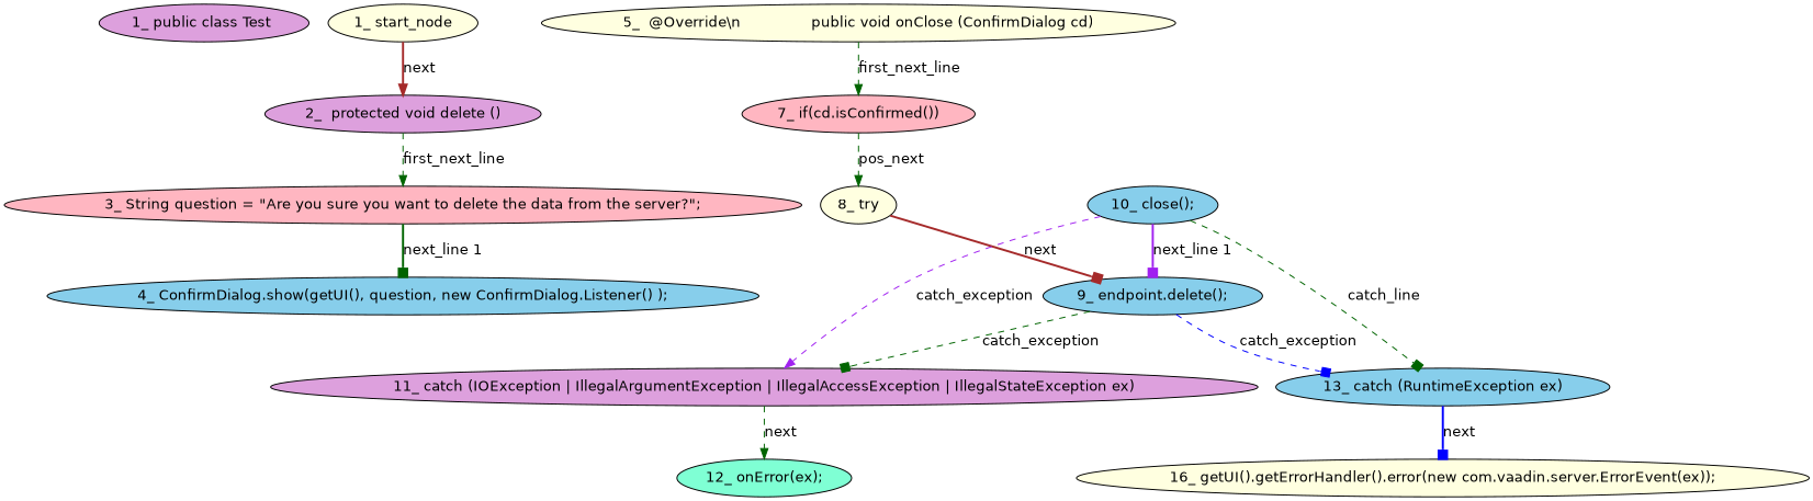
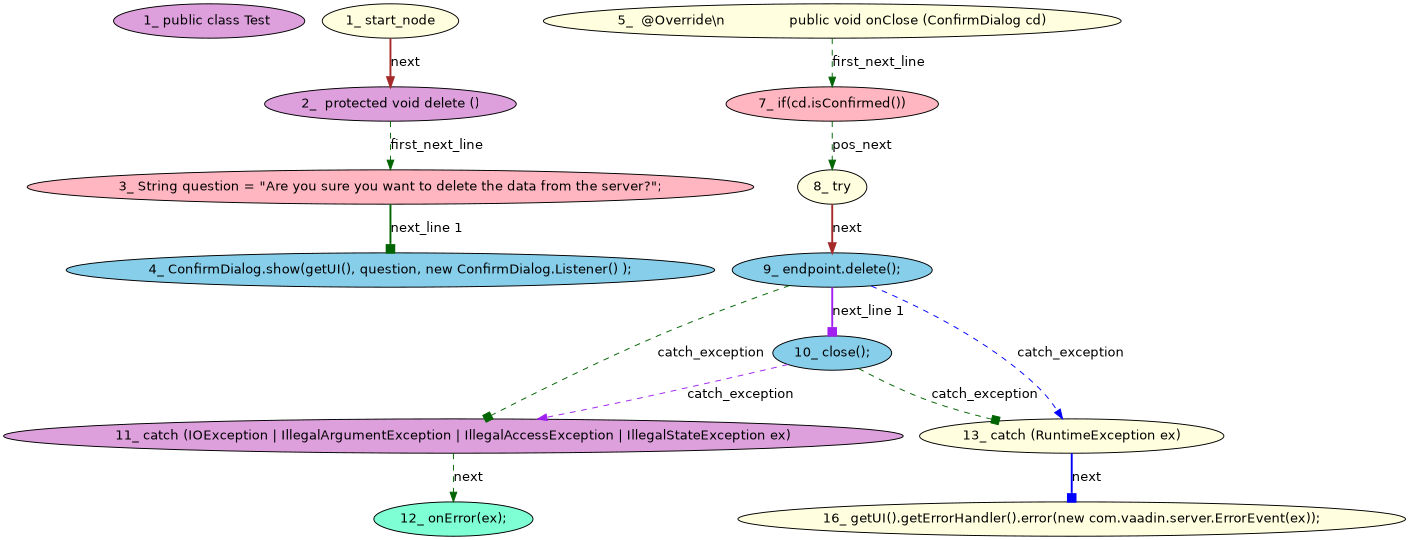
  digraph {
    fontname="DejaVu Sans"
    node [fillcolor=lightyellow fontname="DejaVu Sans" style=filled type_label=expression_statement]
    edge [arrowhead=normal color=darkgreen controlflow_type=next edge_type=CFG_edge fontname="DejaVu Sans" style=dashed]
    n1 [fillcolor=plum label="1_\ public\ class\ Test\ " type_label=class_declaration]
    n2 [fillcolor=plum label="2_\ \ protected\ void\ delete\ \(\)" type_label=method_declaration]
    n3 [fillcolor=lightpink label="3_\ String\ question\ =\ \"Are\ you\ sure\ you\ want\ to\ delete\ the\ data\ from\ the\ server\?\";"]
    n4 [fillcolor=skyblue label="4_\ ConfirmDialog\.show\(getUI\(\),\ question,\ new\ ConfirmDialog\.Listener\(\)\ \);"]
    n5 [label="5_\ \ @Override\\n\ \ \ \ \ \ \ \ \ \ \ \ \ \ \ public\ void\ onClose\ \(ConfirmDialog\ cd\)" type_label=method_declaration]
    n6 [fillcolor=lightpink label="7_\ if\(cd\.isConfirmed\(\)\)" type_label=if]
    n7 [label="8_\ try" type_label=try]
    n8 [fillcolor=skyblue label="9_\ endpoint\.delete\(\);"]
    n9 [fillcolor=skyblue label="10_\ close\(\);"]
    n10 [fillcolor=plum label="11_\ catch\ \(IOException\ \|\ IllegalArgumentException\ \|\ IllegalAccessException\ \|\ IllegalStateException\ ex\)" type_label=catch]
-   n11 [fillcolor=skyblue label="13_\ catch\ \(RuntimeException\ ex\)" type_label=catch]
+   n11 [label="13_\ catch\ \(RuntimeException\ ex\)" type_label=catch]
    n12 [fillcolor=aquamarine label="12_\ onError\(ex\);"]
    n13 [label="16_\ getUI\(\)\.getErrorHandler\(\)\.error\(new\ com\.vaadin\.server\.ErrorEvent\(ex\)\);"]
    n14 [label="1_\ start_node" type_label=start]
    n2 -> n3 [controlflow_type=first_next_line label=first_next_line]
    n3 -> n4 [arrowhead=box controlflow_type="next_line 1" label="next_line 1" style=bold]
    n5 -> n6 [controlflow_type=first_next_line label=first_next_line]
    n6 -> n7 [controlflow_type=pos_next label=pos_next]
-   n7 -> n8 [arrowhead=box color=brown label=next style=bold]
-   n9 -> n8 [arrowhead=box color=purple controlflow_type="next_line 1" label="next_line 1" style=bold]
+   n7 -> n8 [color=brown label=next style=bold]
+   n8 -> n9 [arrowhead=box color=purple controlflow_type="next_line 1" label="next_line 1" style=bold]
    n8 -> n10 [arrowhead=box controlflow_type=catch_exception label=catch_exception]
-   n8 -> n11 [arrowhead=box color=blue controlflow_type=catch_exception label=catch_exception]
+   n8 -> n11 [color=blue controlflow_type=catch_exception label=catch_exception]
    n9 -> n10 [color=purple controlflow_type=catch_exception label=catch_exception]
-   n9 -> n11 [arrowhead=box controlflow_type=catch_exception label=catch_line]
+   n9 -> n11 [arrowhead=box controlflow_type=catch_exception label=catch_exception]
    n10 -> n12 [label=next]
    n11 -> n13 [arrowhead=box color=blue label=next style=bold]
    n14 -> n2 [color=brown label=next style=bold]
  }
